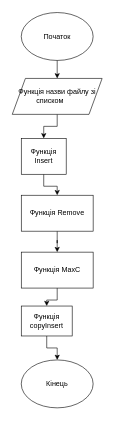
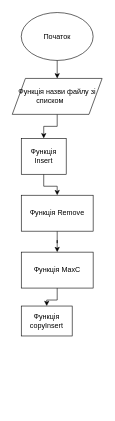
  <mxCell id="0" />
  <mxCell id="1" parent="0" />
  <mxCell id="2" value="" style="endArrow=classic;html=1;exitX=0.5;exitY=1;exitDx=0;exitDy=0;entryX=0.5;entryY=0;entryDx=0;entryDy=0;" edge="1" parent="1" target="4"><mxGeometry width="50" height="50" relative="1" as="geometry"><mxPoint x="95" y="90" as="sourcePoint" /><mxPoint x="95" y="100" as="targetPoint" /></mxGeometry></mxCell>
  <mxCell id="3" style="edgeStyle=orthogonalEdgeStyle;rounded=0;orthogonalLoop=1;jettySize=auto;html=1;exitX=0.5;exitY=1;exitDx=0;exitDy=0;" edge="1" parent="1" source="4" target="6"><mxGeometry relative="1" as="geometry"><mxPoint x="95" y="230" as="targetPoint" /></mxGeometry></mxCell>
  <mxCell id="4" value="&lt;div&gt;&lt;span&gt;Функція назви файлу зі списком&amp;nbsp; &amp;nbsp; &amp;nbsp; &amp;nbsp;&lt;/span&gt;&lt;/div&gt;" style="shape=parallelogram;perimeter=parallelogramPerimeter;whiteSpace=wrap;html=1;size=0.146;align=center;rounded=0;" vertex="1" parent="1"><mxGeometry x="20" y="130" width="150" height="60" as="geometry" /></mxCell>
  <mxCell id="5" style="edgeStyle=orthogonalEdgeStyle;rounded=0;orthogonalLoop=1;jettySize=auto;html=1;exitX=0.5;exitY=1;exitDx=0;exitDy=0;" edge="1" parent="1" source="6" target="8"><mxGeometry relative="1" as="geometry"><mxPoint x="95" y="330" as="targetPoint" /></mxGeometry></mxCell>
  <mxCell id="6" value="Функція Insert" style="rounded=0;whiteSpace=wrap;html=1;" vertex="1" parent="1"><mxGeometry x="35" y="230" width="75" height="60" as="geometry" /></mxCell>
  <mxCell id="7" style="edgeStyle=orthogonalEdgeStyle;rounded=0;orthogonalLoop=1;jettySize=auto;html=1;" edge="1" parent="1" source="8" target="10"><mxGeometry relative="1" as="geometry"><mxPoint x="95" y="450" as="targetPoint" /></mxGeometry></mxCell>
  <mxCell id="8" value="Функція Remove" style="rounded=0;whiteSpace=wrap;html=1;" vertex="1" parent="1"><mxGeometry x="35" y="325" width="120" height="60" as="geometry" /></mxCell>
  <mxCell id="9" value="" style="edgeStyle=orthogonalEdgeStyle;rounded=0;orthogonalLoop=1;jettySize=auto;html=1;" edge="1" parent="1" source="10" target="12"><mxGeometry relative="1" as="geometry" /></mxCell>
  <mxCell id="10" value="Функція MaxC" style="rounded=0;whiteSpace=wrap;html=1;" vertex="1" parent="1"><mxGeometry x="35" y="420" width="120" height="60" as="geometry" /></mxCell>
- <mxCell id="11" style="edgeStyle=orthogonalEdgeStyle;rounded=0;orthogonalLoop=1;jettySize=auto;html=1;exitX=0.5;exitY=1;exitDx=0;exitDy=0;" edge="1" parent="1" source="12" target="14"><mxGeometry relative="1" as="geometry"><mxPoint x="95" y="610" as="targetPoint" /></mxGeometry></mxCell>
  <mxCell id="12" value="Функція copyInsert" style="rounded=0;whiteSpace=wrap;html=1;" vertex="1" parent="1"><mxGeometry x="35" y="510" width="85" height="50" as="geometry" /></mxCell>
  <mxCell id="13" value="Початок" style="ellipse;whiteSpace=wrap;html=1;" vertex="1" parent="1"><mxGeometry x="35" y="20" width="120" height="80" as="geometry" /></mxCell>
- <mxCell id="14" value="Кінець" style="ellipse;whiteSpace=wrap;html=1;" vertex="1" parent="1"><mxGeometry x="35" y="600" width="120" height="80" as="geometry" /></mxCell>
